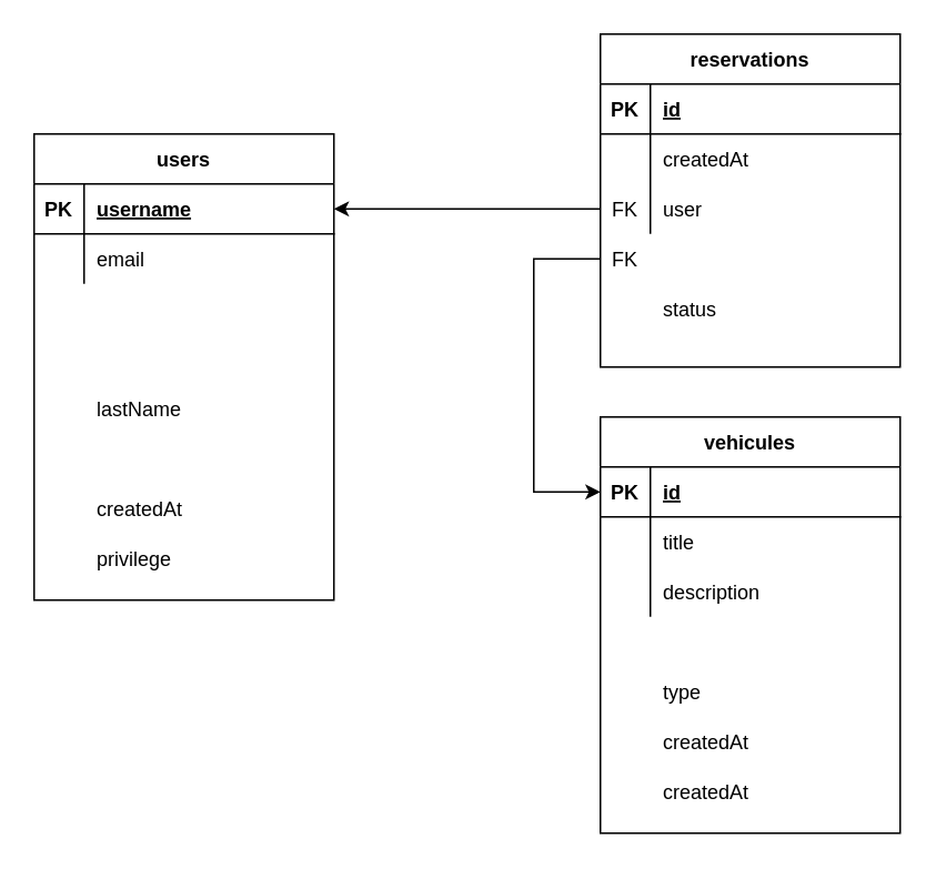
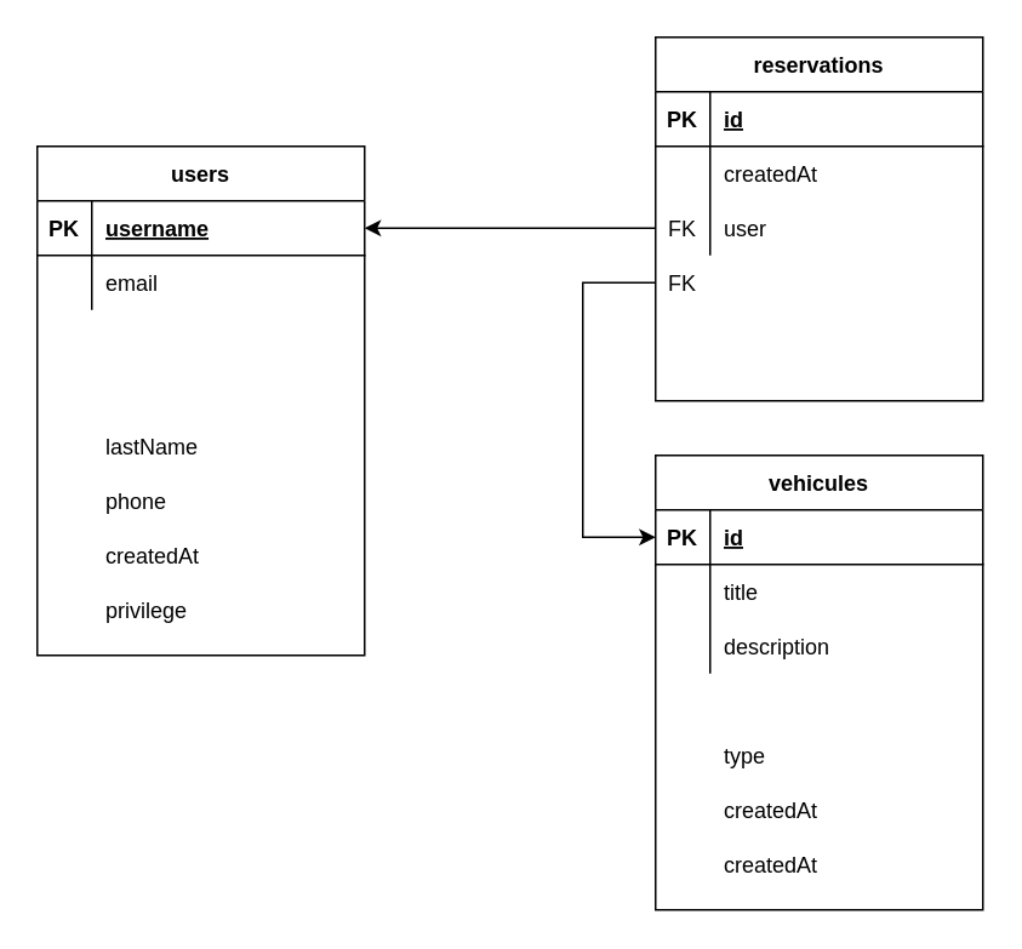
  <mxCell id="0" />
  <mxCell id="1" parent="0" />
  <mxCell id="2" value="vehicules" style="shape=table;startSize=30;container=1;collapsible=1;childLayout=tableLayout;fixedRows=1;rowLines=0;fontStyle=1;align=center;resizeLast=1;" parent="1" vertex="1"><mxGeometry x="360" y="250" width="180" height="250" as="geometry" /></mxCell>
  <mxCell id="3" value="" style="shape=partialRectangle;collapsible=0;dropTarget=0;pointerEvents=0;fillColor=none;top=0;left=0;bottom=1;right=0;points=[[0,0.5],[1,0.5]];portConstraint=eastwest;" parent="2" vertex="1"><mxGeometry y="30" width="180" height="30" as="geometry" /></mxCell>
  <mxCell id="4" value="PK" style="shape=partialRectangle;connectable=0;fillColor=none;top=0;left=0;bottom=0;right=0;fontStyle=1;overflow=hidden;" parent="3" vertex="1"><mxGeometry width="30" height="30" as="geometry" /></mxCell>
  <mxCell id="5" value="id" style="shape=partialRectangle;connectable=0;fillColor=none;top=0;left=0;bottom=0;right=0;align=left;spacingLeft=6;fontStyle=5;overflow=hidden;" parent="3" vertex="1"><mxGeometry x="30" width="150" height="30" as="geometry" /></mxCell>
  <mxCell id="6" value="" style="shape=partialRectangle;collapsible=0;dropTarget=0;pointerEvents=0;fillColor=none;top=0;left=0;bottom=0;right=0;points=[[0,0.5],[1,0.5]];portConstraint=eastwest;" parent="2" vertex="1"><mxGeometry y="60" width="180" height="30" as="geometry" /></mxCell>
  <mxCell id="7" value="" style="shape=partialRectangle;connectable=0;fillColor=none;top=0;left=0;bottom=0;right=0;editable=1;overflow=hidden;" parent="6" vertex="1"><mxGeometry width="30" height="30" as="geometry" /></mxCell>
  <mxCell id="8" value="title" style="shape=partialRectangle;connectable=0;fillColor=none;top=0;left=0;bottom=0;right=0;align=left;spacingLeft=6;overflow=hidden;" parent="6" vertex="1"><mxGeometry x="30" width="150" height="30" as="geometry" /></mxCell>
  <mxCell id="9" value="" style="shape=partialRectangle;collapsible=0;dropTarget=0;pointerEvents=0;fillColor=none;top=0;left=0;bottom=0;right=0;points=[[0,0.5],[1,0.5]];portConstraint=eastwest;" parent="2" vertex="1"><mxGeometry y="90" width="180" height="30" as="geometry" /></mxCell>
  <mxCell id="10" value="" style="shape=partialRectangle;connectable=0;fillColor=none;top=0;left=0;bottom=0;right=0;editable=1;overflow=hidden;" parent="9" vertex="1"><mxGeometry width="30" height="30" as="geometry" /></mxCell>
  <mxCell id="11" value="description" style="shape=partialRectangle;connectable=0;fillColor=none;top=0;left=0;bottom=0;right=0;align=left;spacingLeft=6;overflow=hidden;" parent="9" vertex="1"><mxGeometry x="30" width="150" height="30" as="geometry" /></mxCell>
  <mxCell id="12" value="" style="shape=partialRectangle;collapsible=0;dropTarget=0;pointerEvents=0;fillColor=none;top=0;left=0;bottom=0;right=0;points=[[0,0.5],[1,0.5]];portConstraint=eastwest;" parent="2" vertex="1"><mxGeometry y="120" width="180" height="30" as="geometry" /></mxCell>
  <mxCell id="13" value="" style="shape=partialRectangle;connectable=0;fillColor=none;top=0;left=0;bottom=0;right=0;editable=1;overflow=hidden;" parent="12" vertex="1"><mxGeometry width="30" height="30" as="geometry" /></mxCell>
  <mxCell id="14" value="reservations" style="shape=table;startSize=30;container=1;collapsible=1;childLayout=tableLayout;fixedRows=1;rowLines=0;fontStyle=1;align=center;resizeLast=1;" parent="1" vertex="1"><mxGeometry x="360" y="20" width="180" height="200" as="geometry" /></mxCell>
  <mxCell id="15" value="" style="shape=partialRectangle;collapsible=0;dropTarget=0;pointerEvents=0;fillColor=none;top=0;left=0;bottom=1;right=0;points=[[0,0.5],[1,0.5]];portConstraint=eastwest;" parent="14" vertex="1"><mxGeometry y="30" width="180" height="30" as="geometry" /></mxCell>
  <mxCell id="16" value="PK" style="shape=partialRectangle;connectable=0;fillColor=none;top=0;left=0;bottom=0;right=0;fontStyle=1;overflow=hidden;" parent="15" vertex="1"><mxGeometry width="30" height="30" as="geometry" /></mxCell>
  <mxCell id="17" value="id" style="shape=partialRectangle;connectable=0;fillColor=none;top=0;left=0;bottom=0;right=0;align=left;spacingLeft=6;fontStyle=5;overflow=hidden;" parent="15" vertex="1"><mxGeometry x="30" width="150" height="30" as="geometry" /></mxCell>
  <mxCell id="18" value="" style="shape=partialRectangle;collapsible=0;dropTarget=0;pointerEvents=0;fillColor=none;top=0;left=0;bottom=0;right=0;points=[[0,0.5],[1,0.5]];portConstraint=eastwest;" parent="14" vertex="1"><mxGeometry y="60" width="180" height="30" as="geometry" /></mxCell>
  <mxCell id="19" value="" style="shape=partialRectangle;connectable=0;fillColor=none;top=0;left=0;bottom=0;right=0;editable=1;overflow=hidden;" parent="18" vertex="1"><mxGeometry width="30" height="30" as="geometry" /></mxCell>
  <mxCell id="20" value="createdAt" style="shape=partialRectangle;connectable=0;fillColor=none;top=0;left=0;bottom=0;right=0;align=left;spacingLeft=6;overflow=hidden;" parent="18" vertex="1"><mxGeometry x="30" width="150" height="30" as="geometry" /></mxCell>
  <mxCell id="21" value="" style="shape=partialRectangle;collapsible=0;dropTarget=0;pointerEvents=0;fillColor=none;top=0;left=0;bottom=0;right=0;points=[[0,0.5],[1,0.5]];portConstraint=eastwest;" parent="14" vertex="1"><mxGeometry y="90" width="180" height="30" as="geometry" /></mxCell>
  <mxCell id="22" value="FK" style="shape=partialRectangle;connectable=0;fillColor=none;top=0;left=0;bottom=0;right=0;editable=1;overflow=hidden;" parent="21" vertex="1"><mxGeometry width="30" height="30" as="geometry" /></mxCell>
  <mxCell id="23" value="user" style="shape=partialRectangle;connectable=0;fillColor=none;top=0;left=0;bottom=0;right=0;align=left;spacingLeft=6;overflow=hidden;" parent="21" vertex="1"><mxGeometry x="30" width="150" height="30" as="geometry" /></mxCell>
  <mxCell id="24" value="" style="shape=partialRectangle;collapsible=0;dropTarget=0;pointerEvents=0;fillColor=none;top=0;left=0;bottom=0;right=0;points=[[0,0.5],[1,0.5]];portConstraint=eastwest;" parent="14" vertex="1"><mxGeometry y="120" width="180" height="30" as="geometry" /></mxCell>
  <mxCell id="25" value="" style="shape=partialRectangle;connectable=0;fillColor=none;top=0;left=0;bottom=0;right=0;editable=1;overflow=hidden;" parent="24" vertex="1"><mxGeometry width="30" height="30" as="geometry" /></mxCell>
  <mxCell id="26" value="users" style="shape=table;startSize=30;container=1;collapsible=1;childLayout=tableLayout;fixedRows=1;rowLines=0;fontStyle=1;align=center;resizeLast=1;" parent="1" vertex="1"><mxGeometry x="20" y="80" width="180" height="280" as="geometry" /></mxCell>
  <mxCell id="27" value="" style="shape=partialRectangle;collapsible=0;dropTarget=0;pointerEvents=0;fillColor=none;top=0;left=0;bottom=1;right=0;points=[[0,0.5],[1,0.5]];portConstraint=eastwest;" parent="26" vertex="1"><mxGeometry y="30" width="180" height="30" as="geometry" /></mxCell>
  <mxCell id="28" value="PK" style="shape=partialRectangle;connectable=0;fillColor=none;top=0;left=0;bottom=0;right=0;fontStyle=1;overflow=hidden;" parent="27" vertex="1"><mxGeometry width="30" height="30" as="geometry" /></mxCell>
  <mxCell id="29" value="username" style="shape=partialRectangle;connectable=0;fillColor=none;top=0;left=0;bottom=0;right=0;align=left;spacingLeft=6;fontStyle=5;overflow=hidden;" parent="27" vertex="1"><mxGeometry x="30" width="150" height="30" as="geometry" /></mxCell>
  <mxCell id="30" value="" style="shape=partialRectangle;collapsible=0;dropTarget=0;pointerEvents=0;fillColor=none;top=0;left=0;bottom=0;right=0;points=[[0,0.5],[1,0.5]];portConstraint=eastwest;" parent="26" vertex="1"><mxGeometry y="60" width="180" height="30" as="geometry" /></mxCell>
  <mxCell id="31" value="" style="shape=partialRectangle;connectable=0;fillColor=none;top=0;left=0;bottom=0;right=0;editable=1;overflow=hidden;" parent="30" vertex="1"><mxGeometry width="30" height="30" as="geometry" /></mxCell>
  <mxCell id="32" value="email" style="shape=partialRectangle;connectable=0;fillColor=none;top=0;left=0;bottom=0;right=0;align=left;spacingLeft=6;overflow=hidden;" parent="30" vertex="1"><mxGeometry x="30" width="150" height="30" as="geometry" /></mxCell>
  <mxCell id="33" value="" style="shape=partialRectangle;collapsible=0;dropTarget=0;pointerEvents=0;fillColor=none;top=0;left=0;bottom=0;right=0;points=[[0,0.5],[1,0.5]];portConstraint=eastwest;" parent="26" vertex="1"><mxGeometry y="90" width="180" height="30" as="geometry" /></mxCell>
  <mxCell id="34" value="" style="shape=partialRectangle;connectable=0;fillColor=none;top=0;left=0;bottom=0;right=0;editable=1;overflow=hidden;" parent="33" vertex="1"><mxGeometry width="30" height="30" as="geometry" /></mxCell>
  <mxCell id="35" value="" style="shape=partialRectangle;collapsible=0;dropTarget=0;pointerEvents=0;fillColor=none;top=0;left=0;bottom=0;right=0;points=[[0,0.5],[1,0.5]];portConstraint=eastwest;" parent="26" vertex="1"><mxGeometry y="120" width="180" height="30" as="geometry" /></mxCell>
  <mxCell id="36" value="" style="shape=partialRectangle;connectable=0;fillColor=none;top=0;left=0;bottom=0;right=0;editable=1;overflow=hidden;" parent="35" vertex="1"><mxGeometry width="30" height="30" as="geometry" /></mxCell>
  <mxCell id="37" value="lastName" style="shape=partialRectangle;connectable=0;fillColor=none;top=0;left=0;bottom=0;right=0;align=left;spacingLeft=6;overflow=hidden;" parent="1" vertex="1"><mxGeometry x="50" y="230" width="150" height="30" as="geometry" /></mxCell>
  <mxCell id="38" value="createdAt" style="shape=partialRectangle;connectable=0;fillColor=none;top=0;left=0;bottom=0;right=0;align=left;spacingLeft=6;overflow=hidden;" parent="1" vertex="1"><mxGeometry x="50" y="290" width="150" height="30" as="geometry" /></mxCell>
+ <mxCell id="39" value="phone" style="shape=partialRectangle;connectable=0;fillColor=none;top=0;left=0;bottom=0;right=0;align=left;spacingLeft=6;overflow=hidden;" parent="1" vertex="1"><mxGeometry x="50" y="260" width="150" height="30" as="geometry" /></mxCell>
  <mxCell id="40" value="privilege" style="shape=partialRectangle;connectable=0;fillColor=none;top=0;left=0;bottom=0;right=0;align=left;spacingLeft=6;overflow=hidden;" parent="1" vertex="1"><mxGeometry x="50" y="320" width="150" height="30" as="geometry" /></mxCell>
  <mxCell id="41" style="edgeStyle=orthogonalEdgeStyle;rounded=0;orthogonalLoop=1;jettySize=auto;html=1;entryX=1;entryY=0.5;entryDx=0;entryDy=0;" parent="1" source="21" target="27" edge="1"><mxGeometry relative="1" as="geometry" /></mxCell>
  <mxCell id="42" value="type" style="shape=partialRectangle;connectable=0;fillColor=none;top=0;left=0;bottom=0;right=0;align=left;spacingLeft=6;overflow=hidden;" parent="1" vertex="1"><mxGeometry x="390" y="400" width="150" height="30" as="geometry" /></mxCell>
- <mxCell id="43" value="status" style="shape=partialRectangle;connectable=0;fillColor=none;top=0;left=0;bottom=0;right=0;align=left;spacingLeft=6;overflow=hidden;" parent="1" vertex="1"><mxGeometry x="390" y="170" width="150" height="30" as="geometry" /></mxCell>
  <mxCell id="44" value="FK" style="shape=partialRectangle;connectable=0;fillColor=none;top=0;left=0;bottom=0;right=0;editable=1;overflow=hidden;" parent="1" vertex="1"><mxGeometry x="360" y="140" width="30" height="30" as="geometry" /></mxCell>
  <mxCell id="45" style="edgeStyle=orthogonalEdgeStyle;rounded=0;orthogonalLoop=1;jettySize=auto;html=1;entryX=0;entryY=0.5;entryDx=0;entryDy=0;startArrow=classic;startFill=1;endArrow=none;endFill=0;" parent="1" source="3" target="24" edge="1"><mxGeometry relative="1" as="geometry"><Array as="points"><mxPoint x="320" y="295" /><mxPoint x="320" y="155" /></Array></mxGeometry></mxCell>
  <mxCell id="46" value="createdAt" style="shape=partialRectangle;connectable=0;fillColor=none;top=0;left=0;bottom=0;right=0;align=left;spacingLeft=6;overflow=hidden;" parent="1" vertex="1"><mxGeometry x="390" y="430" width="150" height="30" as="geometry" /></mxCell>
  <mxCell id="47" value="createdAt" style="shape=partialRectangle;connectable=0;fillColor=none;top=0;left=0;bottom=0;right=0;align=left;spacingLeft=6;overflow=hidden;" vertex="1" parent="1"><mxGeometry x="390" y="460" width="150" height="30" as="geometry" /></mxCell>
